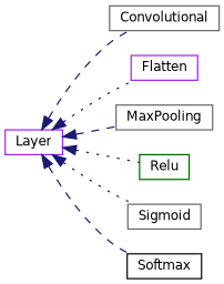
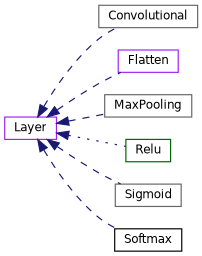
  digraph {
    rankdir=LR
    node [color=gray40 fillcolor=white fontname=Helvetica fontsize=10 shape=record style=filled]
    edge [color=midnightblue dir=back fontname=Helvetica fontsize=10 labelfontname=Helvetica labelfontsize=10 style=dashed]
    n1 [color=purple height=0.2 label=Layer width=0.4]
    n2 [height=0.2 label=Convolutional width=0.4]
    n3 [color=purple height=0.2 label=Flatten width=0.4]
    n4 [height=0.2 label=MaxPooling width=0.4]
    n5 [color=darkgreen height=0.2 label=Relu width=0.4]
    n6 [height=0.2 label=Sigmoid width=0.4]
    n7 [color=black height=0.2 label=Softmax width=0.4]
    n1 -> n2
-   n1 -> n3 [style=dotted]
+   n1 -> n3
    n1 -> n4
    n1 -> n5 [style=dotted]
-   n1 -> n6 [style=dotted]
+   n1 -> n6
    n1 -> n7
  }
